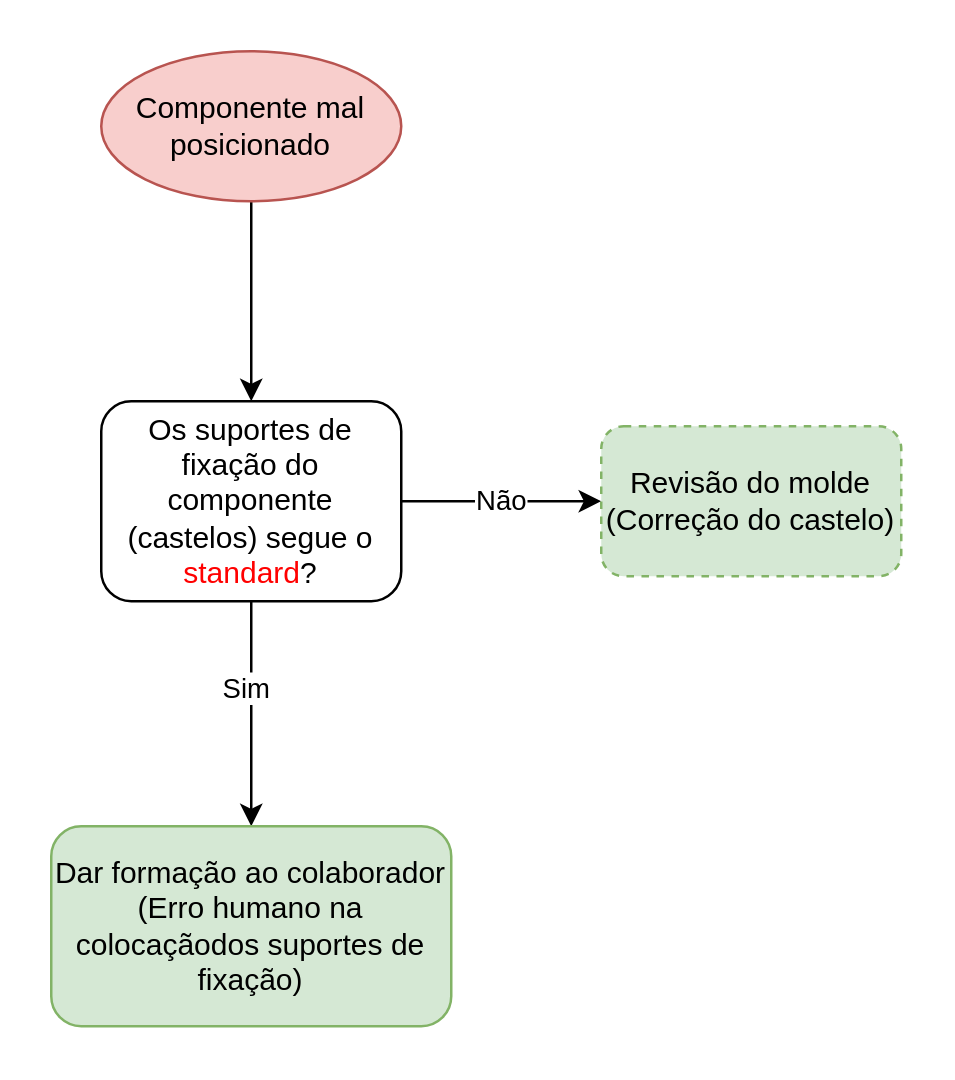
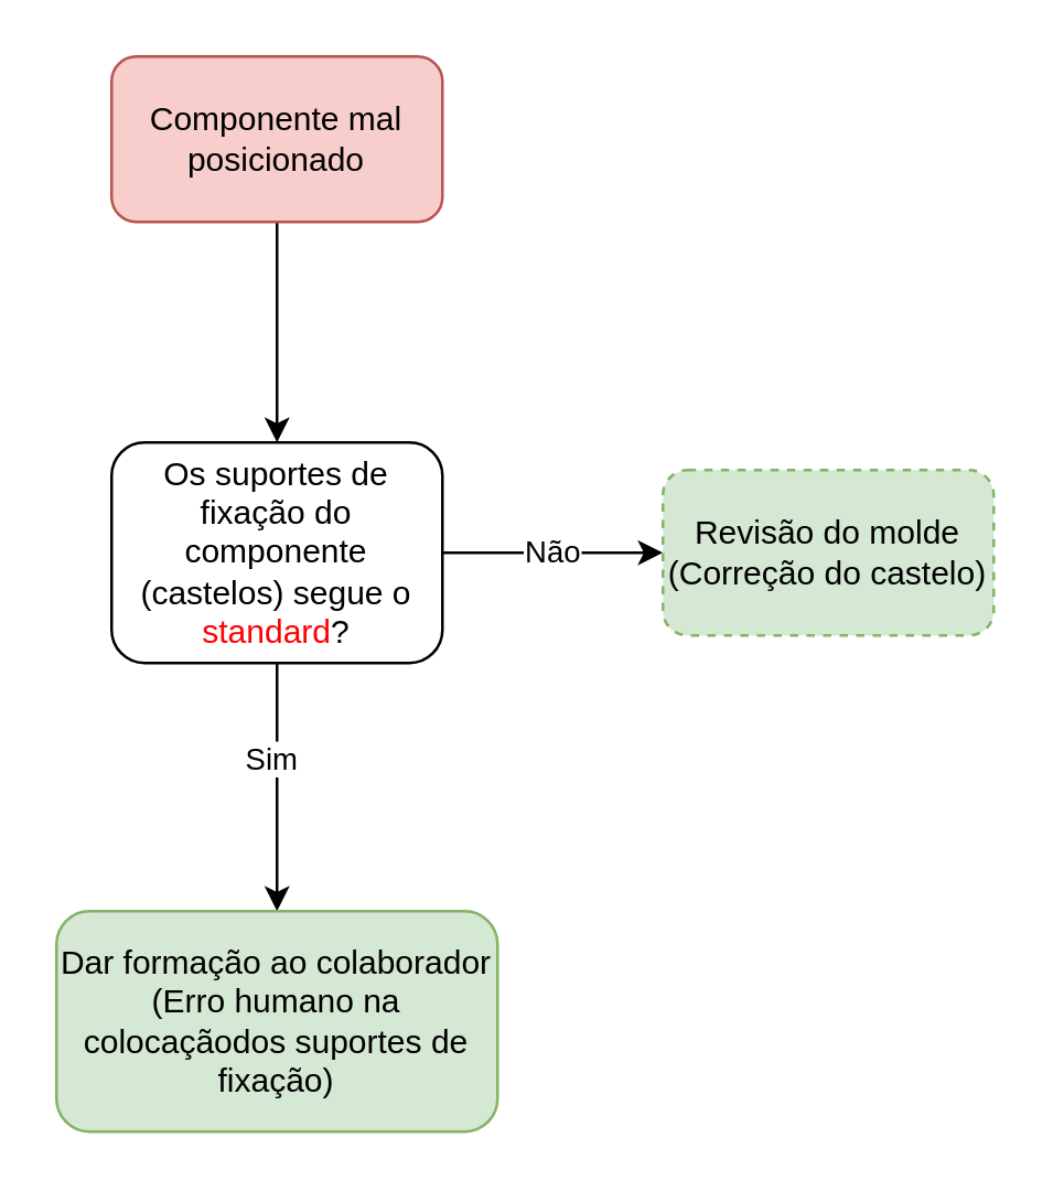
  <mxCell id="0" />
  <mxCell id="1" parent="0" />
  <mxCell id="2" value="" style="edgeStyle=orthogonalEdgeStyle;rounded=0;orthogonalLoop=1;jettySize=auto;html=1;" edge="1" parent="1" source="3" target="7"><mxGeometry relative="1" as="geometry" /></mxCell>
- <mxCell id="3" value="Componente mal posicionado" style="ellipse;whiteSpace=wrap;html=1;fillColor=#f8cecc;strokeColor=#b85450;" vertex="1" parent="1"><mxGeometry x="40" y="20" width="120" height="60" as="geometry" /></mxCell>
+ <mxCell id="3" value="Componente mal posicionado" style="rounded=1;whiteSpace=wrap;html=1;fillColor=#f8cecc;strokeColor=#b85450;" vertex="1" parent="1"><mxGeometry x="40" y="20" width="120" height="60" as="geometry" /></mxCell>
  <mxCell id="4" value="Não" style="edgeStyle=orthogonalEdgeStyle;rounded=0;orthogonalLoop=1;jettySize=auto;html=1;fontColor=#000000;" edge="1" parent="1" source="7" target="8"><mxGeometry relative="1" as="geometry" /></mxCell>
  <mxCell id="5" value="" style="edgeStyle=orthogonalEdgeStyle;rounded=0;orthogonalLoop=1;jettySize=auto;html=1;fontColor=#000000;" edge="1" parent="1" source="7" target="9"><mxGeometry relative="1" as="geometry" /></mxCell>
  <mxCell id="6" value="Sim" style="edgeLabel;html=1;align=center;verticalAlign=middle;resizable=0;points=[];fontColor=#000000;" vertex="1" connectable="0" parent="5"><mxGeometry x="-0.244" y="-3" relative="1" as="geometry"><mxPoint as="offset" /></mxGeometry></mxCell>
  <mxCell id="7" value="Os suportes de fixação do componente (castelos) segue o &lt;font color=&quot;#FF0000&quot;&gt;standard&lt;/font&gt;?" style="whiteSpace=wrap;html=1;rounded=1;" vertex="1" parent="1"><mxGeometry x="40" y="160" width="120" height="80" as="geometry" /></mxCell>
  <mxCell id="8" value="&lt;div&gt;Revisão do molde&lt;/div&gt;&lt;div&gt;(Correção do castelo)&lt;br&gt;&lt;/div&gt;" style="whiteSpace=wrap;html=1;rounded=1;fillColor=#d5e8d4;strokeColor=#82b366;dashed=1;" vertex="1" parent="1"><mxGeometry x="240" y="170" width="120" height="60" as="geometry" /></mxCell>
  <mxCell id="9" value="&lt;div&gt;Dar formação ao colaborador&lt;/div&gt;&lt;div&gt;(Erro humano na colocaçãodos suportes de fixação)&lt;br&gt;&lt;/div&gt;" style="whiteSpace=wrap;html=1;rounded=1;fillColor=#d5e8d4;strokeColor=#82b366;" vertex="1" parent="1"><mxGeometry x="20" y="330" width="160" height="80" as="geometry" /></mxCell>
